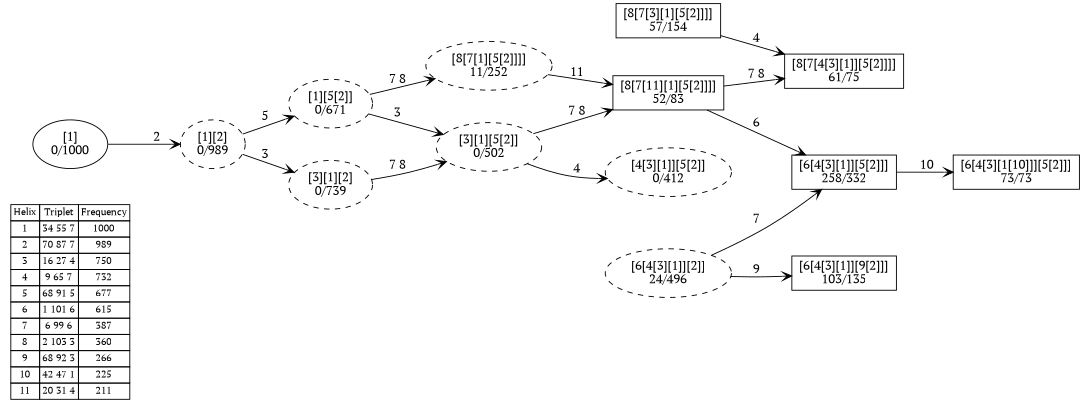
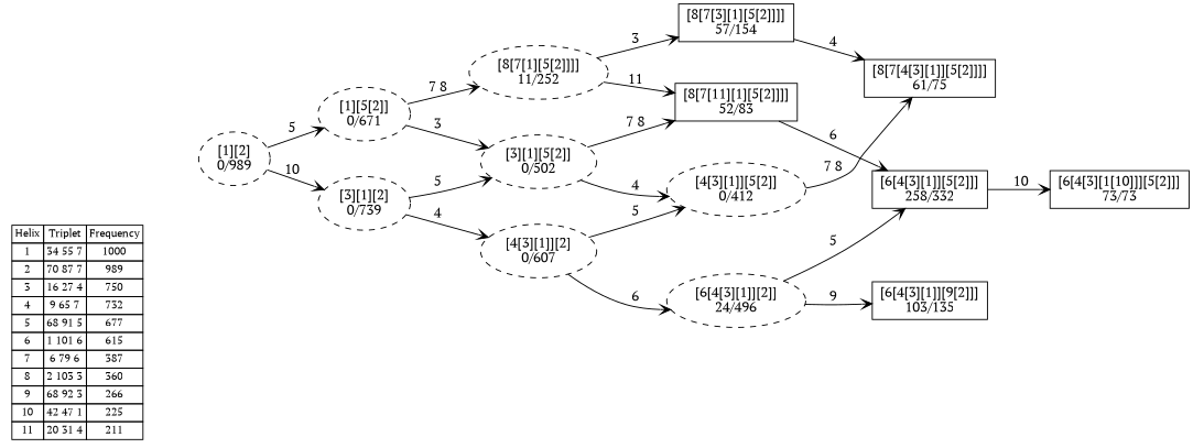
  digraph {
    fontname="PT Serif"
    nodesep=0.5
    rankdir=LR
    node [fontname="PT Serif"]
    edge [arrowhead=vee fontname="PT Serif"]
-   n1 [fontsize=11 label=< <table border="0" cellborder="1" cellspacing="0"><tr><td>Helix</td><td>Triplet</td><td>Frequency</td></tr> <tr><td>1</td><td>34 55 7</td><td>1000</td></tr> <tr><td>2</td><td>70 87 7</td><td>989</td></tr> <tr><td>3</td><td>16 27 4</td><td>750</td></tr> <tr><td>4</td><td>9 65 7</td><td>732</td></tr> <tr><td>5</td><td>68 91 5</td><td>677</td></tr> <tr><td>6</td><td>1 101 6</td><td>615</td></tr> <tr><td>7</td><td>6 99 6</td><td>387</td></tr> <tr><td>8</td><td>2 103 3</td><td>360</td></tr> <tr><td>9</td><td>68 92 3</td><td>266</td></tr> <tr><td>10</td><td>42 47 1</td><td>225</td></tr> <tr><td>11</td><td>20 31 4</td><td>211</td></tr> </table>> shape=plaintext]
+   n1 [fontsize=11 label=< <table border="0" cellborder="1" cellspacing="0"><tr><td>Helix</td><td>Triplet</td><td>Frequency</td></tr> <tr><td>1</td><td>34 55 7</td><td>1000</td></tr> <tr><td>2</td><td>70 87 7</td><td>989</td></tr> <tr><td>3</td><td>16 27 4</td><td>750</td></tr> <tr><td>4</td><td>9 65 7</td><td>732</td></tr> <tr><td>5</td><td>68 91 5</td><td>677</td></tr> <tr><td>6</td><td>1 101 6</td><td>615</td></tr> <tr><td>7</td><td>6 79 6</td><td>387</td></tr> <tr><td>8</td><td>2 103 3</td><td>360</td></tr> <tr><td>9</td><td>68 92 3</td><td>266</td></tr> <tr><td>10</td><td>42 47 1</td><td>225</td></tr> <tr><td>11</td><td>20 31 4</td><td>211</td></tr> </table>> shape=plaintext]
    n2 [label="[6[4[3][1]][5[2]]]\n258/332" shape=box]
    n3 [label="[6[4[3][1[10]]][5[2]]]\n73/73" shape=box]
    n4 [label="[6[4[3][1]][9[2]]]\n103/135" shape=box]
    n5 [label="[8[7[4[3][1]][5[2]]]]\n61/75" shape=box]
    n6 [label="[8[7[3][1][5[2]]]]\n57/154" shape=box]
    n7 [label="[8[7[11][1][5[2]]]]\n52/83" shape=box]
    n8 [label="[6[4[3][1]][2]]\n24/496" style=dashed]
    n9 [label="[4[3][1]][5[2]]\n0/412" style=dashed]
    n10 [label="[3][1][5[2]]\n0/502" style=dashed]
    n11 [label="[1][5[2]]\n0/671" style=dashed]
    n12 [label="[8[7[1][5[2]]]]\n11/252" style=dashed]
+   n13 [label="[4[3][1]][2]\n0/607" style=dashed]
    n14 [label="[3][1][2]\n0/739" style=dashed]
    n15 [label="[1][2]\n0/989" style=dashed]
-   n16 [label="[1]\n0/1000"]
    n2 -> n3 [label="10 "]
    n6 -> n5 [label="4 "]
    n7 -> n2 [label="6 "]
-   n8 -> n2 [label="7 "]
+   n8 -> n2 [label="5 "]
    n8 -> n4 [label="9 "]
-   n7 -> n5 [label="7 8 "]
+   n9 -> n5 [label="7 8 "]
    n10 -> n7 [label="7 8 "]
    n10 -> n9 [label="4 "]
    n11 -> n10 [label="3 "]
    n11 -> n12 [label="7 8 "]
+   n12 -> n6 [label="3 "]
    n12 -> n7 [label="11 "]
-   n14 -> n10 [label="7 8 "]
+   n13 -> n8 [label="6 "]
+   n13 -> n9 [label="5 "]
+   n14 -> n10 [label="5 "]
+   n14 -> n13 [label="4 "]
    n15 -> n11 [label="5 "]
-   n15 -> n14 [label="3 "]
-   n16 -> n15 [label="2 "]
+   n15 -> n14 [label="10 "]
  }
